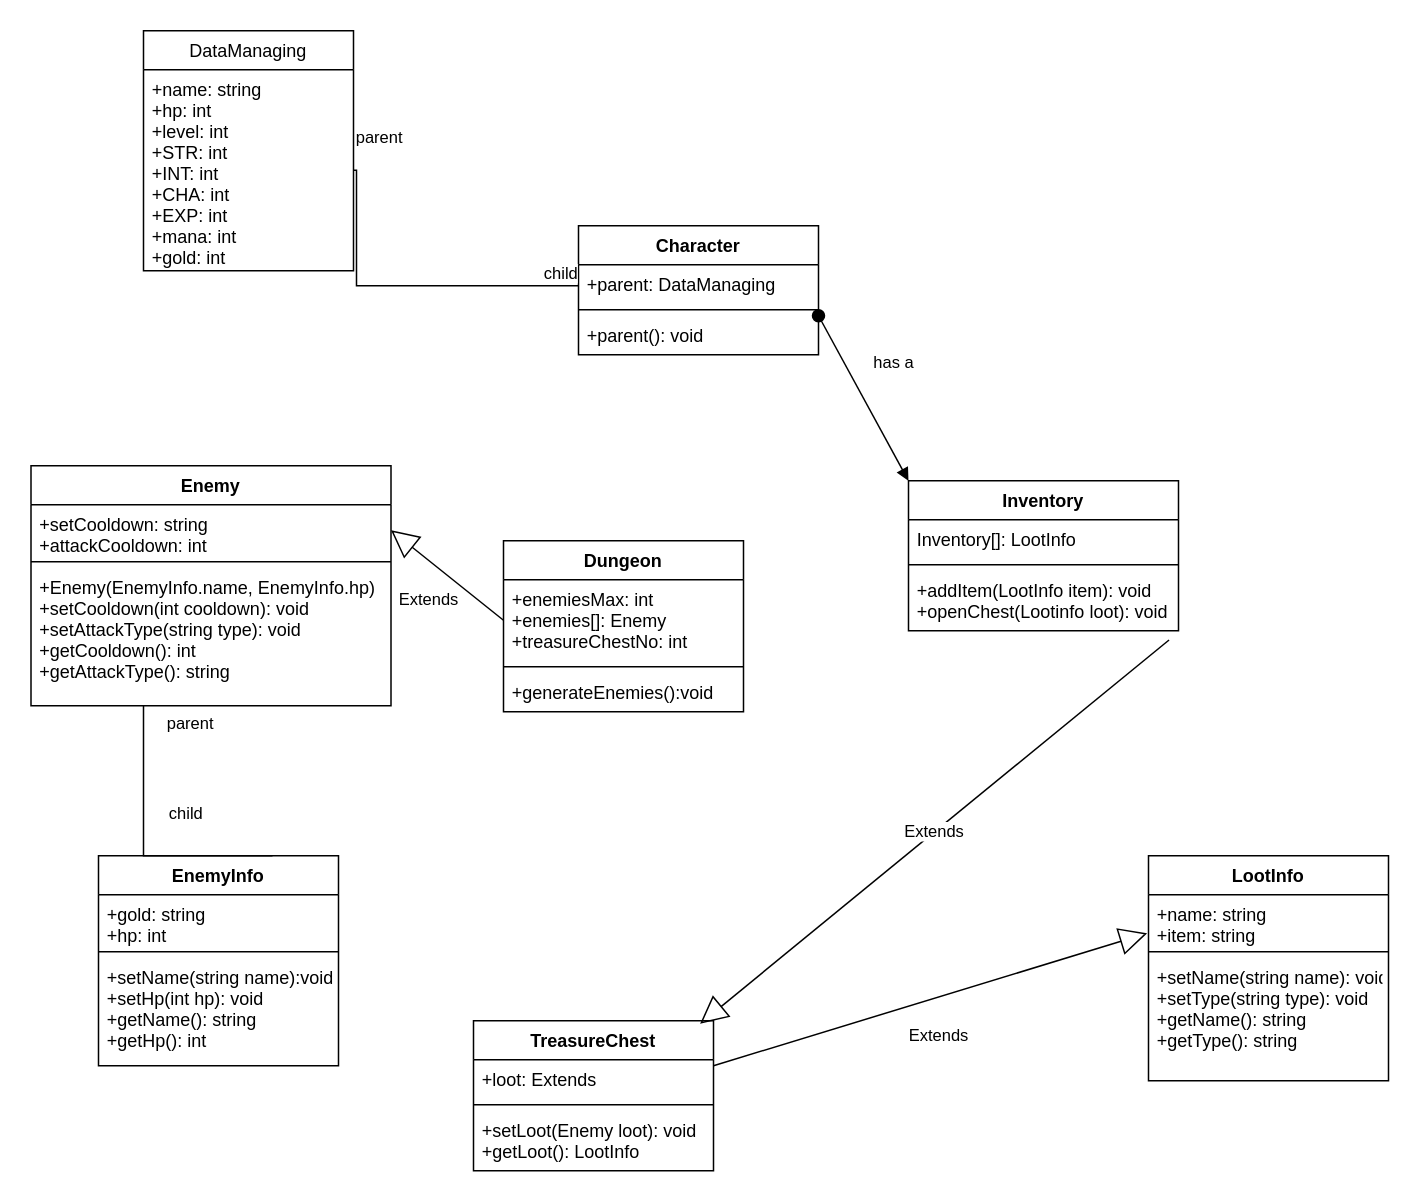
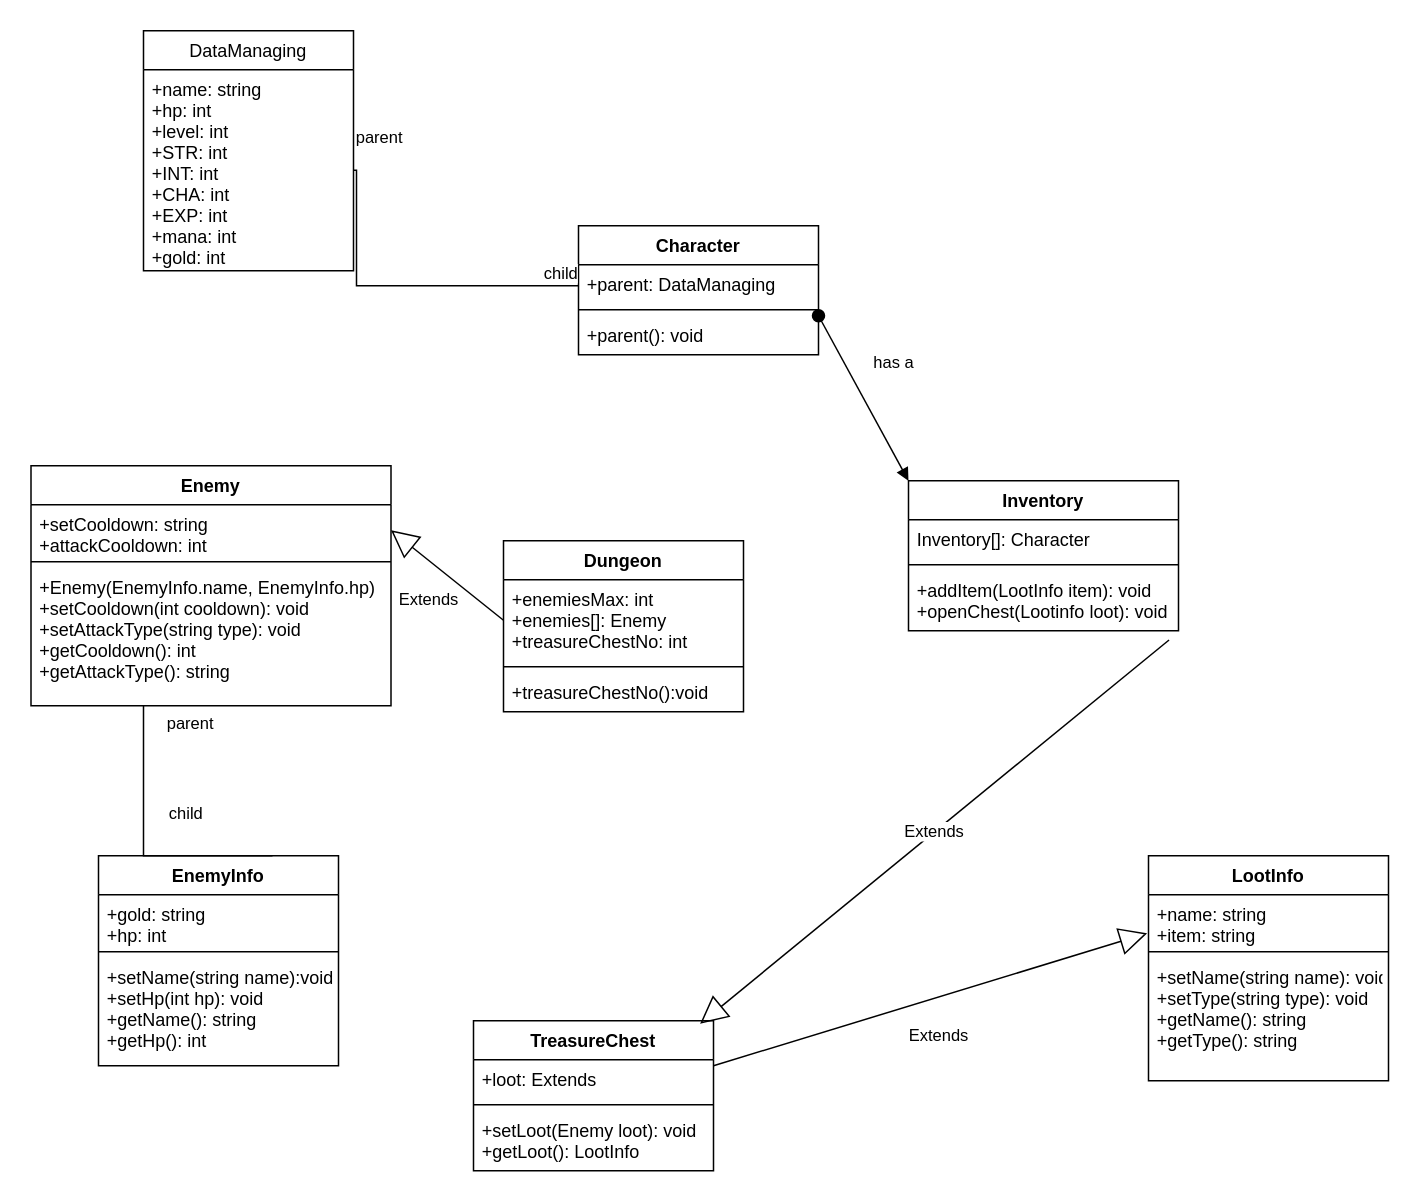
  <mxCell id="0" />
  <mxCell id="1" parent="0" />
  <mxCell id="2" value="EnemyInfo" style="swimlane;fontStyle=1;align=center;verticalAlign=top;childLayout=stackLayout;horizontal=1;startSize=26;horizontalStack=0;resizeParent=1;resizeParentMax=0;resizeLast=0;collapsible=1;marginBottom=0;" parent="1" vertex="1"><mxGeometry x="65" y="570" width="160" height="140" as="geometry" /></mxCell>
  <mxCell id="3" value="+gold: string&#10;+hp: int" style="text;strokeColor=none;fillColor=none;align=left;verticalAlign=top;spacingLeft=4;spacingRight=4;overflow=hidden;rotatable=0;points=[[0,0.5],[1,0.5]];portConstraint=eastwest;" parent="2" vertex="1"><mxGeometry y="26" width="160" height="34" as="geometry" /></mxCell>
  <mxCell id="4" value="" style="line;strokeWidth=1;fillColor=none;align=left;verticalAlign=middle;spacingTop=-1;spacingLeft=3;spacingRight=3;rotatable=0;labelPosition=right;points=[];portConstraint=eastwest;" parent="2" vertex="1"><mxGeometry y="60" width="160" height="8" as="geometry" /></mxCell>
  <mxCell id="5" value="+setName(string name):void&#10;+setHp(int hp): void&#10;+getName(): string&#10;+getHp(): int" style="text;strokeColor=none;fillColor=none;align=left;verticalAlign=top;spacingLeft=4;spacingRight=4;overflow=hidden;rotatable=0;points=[[0,0.5],[1,0.5]];portConstraint=eastwest;" parent="2" vertex="1"><mxGeometry y="68" width="160" height="72" as="geometry" /></mxCell>
  <mxCell id="6" value="TreasureChest" style="swimlane;fontStyle=1;align=center;verticalAlign=top;childLayout=stackLayout;horizontal=1;startSize=26;horizontalStack=0;resizeParent=1;resizeParentMax=0;resizeLast=0;collapsible=1;marginBottom=0;" parent="1" vertex="1"><mxGeometry x="315" y="680" width="160" height="100" as="geometry" /></mxCell>
  <mxCell id="7" value="+loot: Extends" style="text;strokeColor=none;fillColor=none;align=left;verticalAlign=top;spacingLeft=4;spacingRight=4;overflow=hidden;rotatable=0;points=[[0,0.5],[1,0.5]];portConstraint=eastwest;" parent="6" vertex="1"><mxGeometry y="26" width="160" height="26" as="geometry" /></mxCell>
  <mxCell id="8" value="" style="line;strokeWidth=1;fillColor=none;align=left;verticalAlign=middle;spacingTop=-1;spacingLeft=3;spacingRight=3;rotatable=0;labelPosition=right;points=[];portConstraint=eastwest;" parent="6" vertex="1"><mxGeometry y="52" width="160" height="8" as="geometry" /></mxCell>
  <mxCell id="9" value="+setLoot(Enemy loot): void&#10;+getLoot(): LootInfo" style="text;strokeColor=none;fillColor=none;align=left;verticalAlign=top;spacingLeft=4;spacingRight=4;overflow=hidden;rotatable=0;points=[[0,0.5],[1,0.5]];portConstraint=eastwest;" parent="6" vertex="1"><mxGeometry y="60" width="160" height="40" as="geometry" /></mxCell>
  <mxCell id="10" value="LootInfo" style="swimlane;fontStyle=1;align=center;verticalAlign=top;childLayout=stackLayout;horizontal=1;startSize=26;horizontalStack=0;resizeParent=1;resizeParentMax=0;resizeLast=0;collapsible=1;marginBottom=0;" parent="1" vertex="1"><mxGeometry x="765" y="570" width="160" height="150" as="geometry" /></mxCell>
  <mxCell id="11" value="+name: string&#10;+item: string" style="text;strokeColor=none;fillColor=none;align=left;verticalAlign=top;spacingLeft=4;spacingRight=4;overflow=hidden;rotatable=0;points=[[0,0.5],[1,0.5]];portConstraint=eastwest;" parent="10" vertex="1"><mxGeometry y="26" width="160" height="34" as="geometry" /></mxCell>
  <mxCell id="12" value="" style="line;strokeWidth=1;fillColor=none;align=left;verticalAlign=middle;spacingTop=-1;spacingLeft=3;spacingRight=3;rotatable=0;labelPosition=right;points=[];portConstraint=eastwest;" parent="10" vertex="1"><mxGeometry y="60" width="160" height="8" as="geometry" /></mxCell>
  <mxCell id="13" value="+setName(string name): void&#10;+setType(string type): void&#10;+getName(): string&#10;+getType(): string" style="text;strokeColor=none;fillColor=none;align=left;verticalAlign=top;spacingLeft=4;spacingRight=4;overflow=hidden;rotatable=0;points=[[0,0.5],[1,0.5]];portConstraint=eastwest;" parent="10" vertex="1"><mxGeometry y="68" width="160" height="82" as="geometry" /></mxCell>
  <mxCell id="14" value="Enemy" style="swimlane;fontStyle=1;align=center;verticalAlign=top;childLayout=stackLayout;horizontal=1;startSize=26;horizontalStack=0;resizeParent=1;resizeParentMax=0;resizeLast=0;collapsible=1;marginBottom=0;" parent="1" vertex="1"><mxGeometry x="20" y="310" width="240" height="160" as="geometry" /></mxCell>
  <mxCell id="15" value="+setCooldown: string&#10;+attackCooldown: int" style="text;strokeColor=none;fillColor=none;align=left;verticalAlign=top;spacingLeft=4;spacingRight=4;overflow=hidden;rotatable=0;points=[[0,0.5],[1,0.5]];portConstraint=eastwest;" parent="14" vertex="1"><mxGeometry y="26" width="240" height="34" as="geometry" /></mxCell>
  <mxCell id="16" value="" style="line;strokeWidth=1;fillColor=none;align=left;verticalAlign=middle;spacingTop=-1;spacingLeft=3;spacingRight=3;rotatable=0;labelPosition=right;points=[];portConstraint=eastwest;" parent="14" vertex="1"><mxGeometry y="60" width="240" height="8" as="geometry" /></mxCell>
  <mxCell id="17" value="+Enemy(EnemyInfo.name, EnemyInfo.hp)&#10;+setCooldown(int cooldown): void&#10;+setAttackType(string type): void&#10;+getCooldown(): int&#10;+getAttackType(): string" style="text;strokeColor=none;fillColor=none;align=left;verticalAlign=top;spacingLeft=4;spacingRight=4;overflow=hidden;rotatable=0;points=[[0,0.5],[1,0.5]];portConstraint=eastwest;" parent="14" vertex="1"><mxGeometry y="68" width="240" height="92" as="geometry" /></mxCell>
  <mxCell id="18" value="Dungeon" style="swimlane;fontStyle=1;align=center;verticalAlign=top;childLayout=stackLayout;horizontal=1;startSize=26;horizontalStack=0;resizeParent=1;resizeParentMax=0;resizeLast=0;collapsible=1;marginBottom=0;" parent="1" vertex="1"><mxGeometry x="335" y="360" width="160" height="114" as="geometry" /></mxCell>
  <mxCell id="19" value="+enemiesMax: int&#10;+enemies[]: Enemy&#10;+treasureChestNo: int&#10;" style="text;strokeColor=none;fillColor=none;align=left;verticalAlign=top;spacingLeft=4;spacingRight=4;overflow=hidden;rotatable=0;points=[[0,0.5],[1,0.5]];portConstraint=eastwest;" parent="18" vertex="1"><mxGeometry y="26" width="160" height="54" as="geometry" /></mxCell>
  <mxCell id="20" value="" style="line;strokeWidth=1;fillColor=none;align=left;verticalAlign=middle;spacingTop=-1;spacingLeft=3;spacingRight=3;rotatable=0;labelPosition=right;points=[];portConstraint=eastwest;" parent="18" vertex="1"><mxGeometry y="80" width="160" height="8" as="geometry" /></mxCell>
- <mxCell id="21" value="+generateEnemies():void" style="text;strokeColor=none;fillColor=none;align=left;verticalAlign=top;spacingLeft=4;spacingRight=4;overflow=hidden;rotatable=0;points=[[0,0.5],[1,0.5]];portConstraint=eastwest;" parent="18" vertex="1"><mxGeometry y="88" width="160" height="26" as="geometry" /></mxCell>
+ <mxCell id="21" value="+treasureChestNo():void" style="text;strokeColor=none;fillColor=none;align=left;verticalAlign=top;spacingLeft=4;spacingRight=4;overflow=hidden;rotatable=0;points=[[0,0.5],[1,0.5]];portConstraint=eastwest;" parent="18" vertex="1"><mxGeometry y="88" width="160" height="26" as="geometry" /></mxCell>
  <mxCell id="22" value="Character" style="swimlane;fontStyle=1;align=center;verticalAlign=top;childLayout=stackLayout;horizontal=1;startSize=26;horizontalStack=0;resizeParent=1;resizeParentMax=0;resizeLast=0;collapsible=1;marginBottom=0;" parent="1" vertex="1"><mxGeometry x="385" y="150" width="160" height="86" as="geometry" /></mxCell>
  <mxCell id="23" value="+parent: DataManaging" style="text;strokeColor=none;fillColor=none;align=left;verticalAlign=top;spacingLeft=4;spacingRight=4;overflow=hidden;rotatable=0;points=[[0,0.5],[1,0.5]];portConstraint=eastwest;" parent="22" vertex="1"><mxGeometry y="26" width="160" height="26" as="geometry" /></mxCell>
  <mxCell id="24" value="" style="line;strokeWidth=1;fillColor=none;align=left;verticalAlign=middle;spacingTop=-1;spacingLeft=3;spacingRight=3;rotatable=0;labelPosition=right;points=[];portConstraint=eastwest;" parent="22" vertex="1"><mxGeometry y="52" width="160" height="8" as="geometry" /></mxCell>
  <mxCell id="25" value="has a" style="html=1;verticalAlign=bottom;startArrow=oval;startFill=1;endArrow=block;startSize=8;rounded=0;entryX=0;entryY=0;entryDx=0;entryDy=0;" parent="22" target="36" edge="1"><mxGeometry x="-0.057" y="25" width="60" relative="1" as="geometry"><mxPoint x="160" y="60" as="sourcePoint" /><mxPoint x="220" y="60" as="targetPoint" /><mxPoint as="offset" /></mxGeometry></mxCell>
  <mxCell id="26" value="+parent(): void" style="text;strokeColor=none;fillColor=none;align=left;verticalAlign=top;spacingLeft=4;spacingRight=4;overflow=hidden;rotatable=0;points=[[0,0.5],[1,0.5]];portConstraint=eastwest;" parent="22" vertex="1"><mxGeometry y="60" width="160" height="26" as="geometry" /></mxCell>
  <mxCell id="27" value="DataManaging" style="swimlane;fontStyle=0;childLayout=stackLayout;horizontal=1;startSize=26;fillColor=none;horizontalStack=0;resizeParent=1;resizeParentMax=0;resizeLast=0;collapsible=1;marginBottom=0;" parent="1" vertex="1"><mxGeometry x="95" y="20" width="140" height="160" as="geometry" /></mxCell>
  <mxCell id="28" value="+name: string&#10;+hp: int&#10;+level: int&#10;+STR: int&#10;+INT: int&#10;+CHA: int&#10;+EXP: int&#10;+mana: int&#10;+gold: int" style="text;strokeColor=none;fillColor=none;align=left;verticalAlign=top;spacingLeft=4;spacingRight=4;overflow=hidden;rotatable=0;points=[[0,0.5],[1,0.5]];portConstraint=eastwest;" parent="27" vertex="1"><mxGeometry y="26" width="140" height="134" as="geometry" /></mxCell>
  <mxCell id="29" value="" style="endArrow=none;html=1;edgeStyle=orthogonalEdgeStyle;rounded=0;" parent="27" source="28" edge="1"><mxGeometry relative="1" as="geometry"><mxPoint x="142" y="160" as="sourcePoint" /><mxPoint x="290" y="170" as="targetPoint" /><Array as="points"><mxPoint x="142" y="93" /><mxPoint x="142" y="170" /></Array></mxGeometry></mxCell>
  <mxCell id="30" value="parent" style="edgeLabel;resizable=0;html=1;align=left;verticalAlign=bottom;" parent="29" connectable="0" vertex="1"><mxGeometry x="-1" relative="1" as="geometry"><mxPoint y="-14" as="offset" /></mxGeometry></mxCell>
  <mxCell id="31" value="child" style="edgeLabel;resizable=0;html=1;align=right;verticalAlign=bottom;" parent="29" connectable="0" vertex="1"><mxGeometry x="1" relative="1" as="geometry" /></mxCell>
  <mxCell id="32" value="" style="endArrow=none;html=1;edgeStyle=orthogonalEdgeStyle;rounded=0;" parent="1" source="17" edge="1"><mxGeometry relative="1" as="geometry"><mxPoint x="181" y="440" as="sourcePoint" /><mxPoint x="181" y="570" as="targetPoint" /><Array as="points"><mxPoint x="95" y="570" /></Array></mxGeometry></mxCell>
  <mxCell id="33" value="parent" style="edgeLabel;resizable=0;html=1;align=left;verticalAlign=bottom;" parent="32" connectable="0" vertex="1"><mxGeometry x="-1" relative="1" as="geometry"><mxPoint x="14" y="20" as="offset" /></mxGeometry></mxCell>
  <mxCell id="34" value="child" style="edgeLabel;resizable=0;html=1;align=right;verticalAlign=bottom;" parent="32" connectable="0" vertex="1"><mxGeometry x="1" relative="1" as="geometry"><mxPoint x="-46" y="-20" as="offset" /></mxGeometry></mxCell>
  <mxCell id="35" value="Extends" style="endArrow=block;endSize=16;endFill=0;html=1;rounded=0;exitX=0;exitY=0.5;exitDx=0;exitDy=0;entryX=1;entryY=0.5;entryDx=0;entryDy=0;" parent="1" source="19" target="15" edge="1"><mxGeometry x="-0.008" y="20" width="160" relative="1" as="geometry"><mxPoint x="325" y="410" as="sourcePoint" /><mxPoint x="485" y="410" as="targetPoint" /><mxPoint as="offset" /></mxGeometry></mxCell>
  <mxCell id="36" value="Inventory" style="swimlane;fontStyle=1;align=center;verticalAlign=top;childLayout=stackLayout;horizontal=1;startSize=26;horizontalStack=0;resizeParent=1;resizeParentMax=0;resizeLast=0;collapsible=1;marginBottom=0;" parent="1" vertex="1"><mxGeometry x="605" y="320" width="180" height="100" as="geometry" /></mxCell>
- <mxCell id="37" value="Inventory[]: LootInfo" style="text;strokeColor=none;fillColor=none;align=left;verticalAlign=top;spacingLeft=4;spacingRight=4;overflow=hidden;rotatable=0;points=[[0,0.5],[1,0.5]];portConstraint=eastwest;" parent="36" vertex="1"><mxGeometry y="26" width="180" height="26" as="geometry" /></mxCell>
+ <mxCell id="37" value="Inventory[]: Character" style="text;strokeColor=none;fillColor=none;align=left;verticalAlign=top;spacingLeft=4;spacingRight=4;overflow=hidden;rotatable=0;points=[[0,0.5],[1,0.5]];portConstraint=eastwest;" parent="36" vertex="1"><mxGeometry y="26" width="180" height="26" as="geometry" /></mxCell>
  <mxCell id="38" value="" style="line;strokeWidth=1;fillColor=none;align=left;verticalAlign=middle;spacingTop=-1;spacingLeft=3;spacingRight=3;rotatable=0;labelPosition=right;points=[];portConstraint=eastwest;" parent="36" vertex="1"><mxGeometry y="52" width="180" height="8" as="geometry" /></mxCell>
  <mxCell id="39" value="+addItem(LootInfo item): void&#10;+openChest(Lootinfo loot): void" style="text;strokeColor=none;fillColor=none;align=left;verticalAlign=top;spacingLeft=4;spacingRight=4;overflow=hidden;rotatable=0;points=[[0,0.5],[1,0.5]];portConstraint=eastwest;" parent="36" vertex="1"><mxGeometry y="60" width="180" height="40" as="geometry" /></mxCell>
  <mxCell id="40" value="Extends" style="endArrow=block;endSize=16;endFill=0;html=1;rounded=0;entryX=0.944;entryY=0.02;entryDx=0;entryDy=0;entryPerimeter=0;exitX=0.965;exitY=1.154;exitDx=0;exitDy=0;exitPerimeter=0;" parent="1" source="39" target="6" edge="1"><mxGeometry width="160" relative="1" as="geometry"><mxPoint x="765" y="380" as="sourcePoint" /><mxPoint x="925" y="380" as="targetPoint" /></mxGeometry></mxCell>
  <mxCell id="41" value="Extends" style="endArrow=block;endSize=16;endFill=0;html=1;rounded=0;entryX=-0.006;entryY=0.757;entryDx=0;entryDy=0;entryPerimeter=0;" parent="1" target="11" edge="1"><mxGeometry x="-0.012" y="-25" width="160" relative="1" as="geometry"><mxPoint x="475" y="710" as="sourcePoint" /><mxPoint x="635" y="710" as="targetPoint" /><mxPoint as="offset" /></mxGeometry></mxCell>
